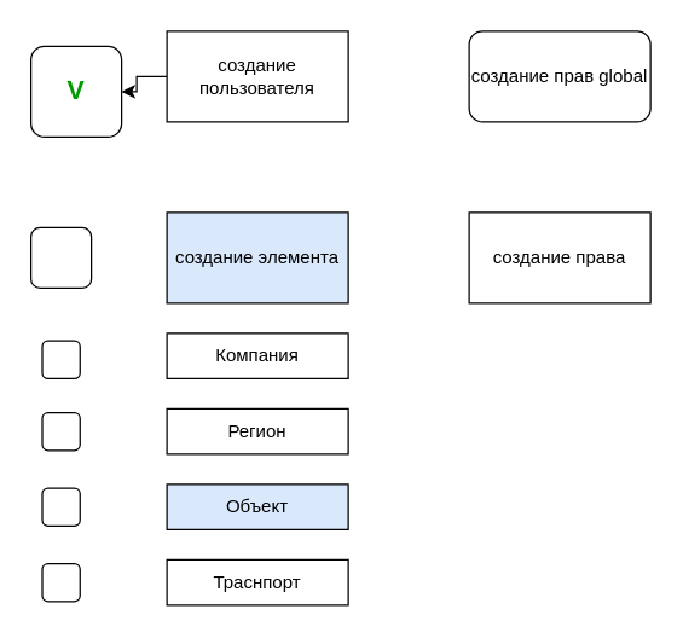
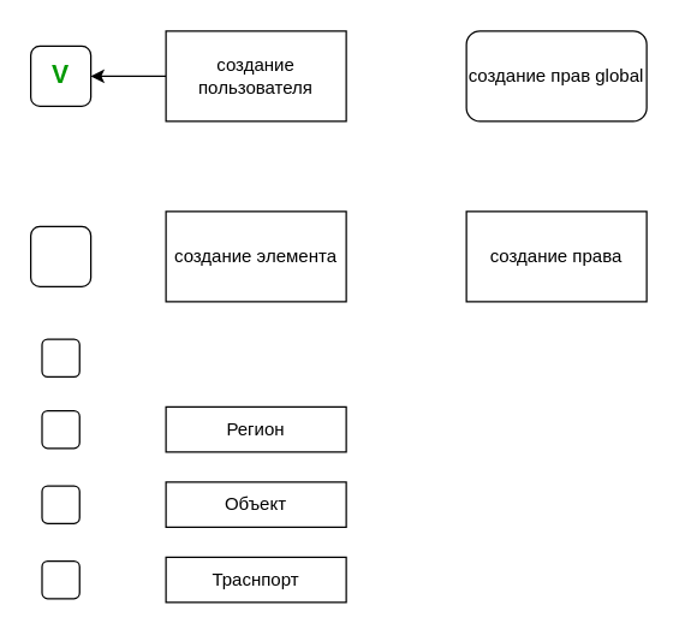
  <mxCell id="0" />
  <mxCell id="1" parent="0" />
  <mxCell id="2" value="" style="edgeStyle=orthogonalEdgeStyle;rounded=0;orthogonalLoop=1;jettySize=auto;html=1;" edge="1" parent="1" source="3" target="7"><mxGeometry relative="1" as="geometry" /></mxCell>
  <mxCell id="3" value="создание пользователя" style="whiteSpace=wrap;html=1;rounded=0;" vertex="1" parent="1"><mxGeometry x="110" y="20" width="120" height="60" as="geometry" /></mxCell>
  <mxCell id="4" value="создание прав global" style="whiteSpace=wrap;html=1;rounded=1;" vertex="1" parent="1"><mxGeometry x="310" y="20" width="120" height="60" as="geometry" /></mxCell>
- <mxCell id="5" value="создание элемента" style="rounded=0;whiteSpace=wrap;html=1;fillColor=#dae8fc;" vertex="1" parent="1"><mxGeometry x="110" y="140" width="120" height="60" as="geometry" /></mxCell>
+ <mxCell id="5" value="создание элемента" style="rounded=0;whiteSpace=wrap;html=1;" vertex="1" parent="1"><mxGeometry x="110" y="140" width="120" height="60" as="geometry" /></mxCell>
  <mxCell id="6" value="создание права" style="whiteSpace=wrap;html=1;rounded=0;" vertex="1" parent="1"><mxGeometry x="310" y="140" width="120" height="60" as="geometry" /></mxCell>
- <mxCell id="7" value="&lt;b&gt;&lt;font color=&quot;#009900&quot; style=&quot;font-size: 17px;&quot;&gt;V&lt;/font&gt;&lt;/b&gt;" style="rounded=1;whiteSpace=wrap;html=1;" vertex="1" parent="1"><mxGeometry x="20" y="30" width="60" height="60" as="geometry" /></mxCell>
+ <mxCell id="7" value="&lt;b&gt;&lt;font color=&quot;#009900&quot; style=&quot;font-size: 17px;&quot;&gt;V&lt;/font&gt;&lt;/b&gt;" style="rounded=1;whiteSpace=wrap;html=1;" vertex="1" parent="1"><mxGeometry x="20" y="30" width="40" height="40" as="geometry" /></mxCell>
  <mxCell id="8" value="" style="rounded=1;whiteSpace=wrap;html=1;" vertex="1" parent="1"><mxGeometry x="20" y="150" width="40" height="40" as="geometry" /></mxCell>
- <mxCell id="9" value="Компания" style="rounded=0;whiteSpace=wrap;html=1;" vertex="1" parent="1"><mxGeometry x="110" y="220" width="120" height="30" as="geometry" /></mxCell>
  <mxCell id="10" value="Регион" style="rounded=0;whiteSpace=wrap;html=1;" vertex="1" parent="1"><mxGeometry x="110" y="270" width="120" height="30" as="geometry" /></mxCell>
- <mxCell id="11" value="Объект" style="rounded=0;whiteSpace=wrap;html=1;fillColor=#dae8fc;" vertex="1" parent="1"><mxGeometry x="110" y="320" width="120" height="30" as="geometry" /></mxCell>
+ <mxCell id="11" value="Объект" style="rounded=0;whiteSpace=wrap;html=1;" vertex="1" parent="1"><mxGeometry x="110" y="320" width="120" height="30" as="geometry" /></mxCell>
  <mxCell id="12" value="Траснпорт" style="rounded=0;whiteSpace=wrap;html=1;" vertex="1" parent="1"><mxGeometry x="110" y="370" width="120" height="30" as="geometry" /></mxCell>
  <mxCell id="13" value="" style="rounded=1;whiteSpace=wrap;html=1;" vertex="1" parent="1"><mxGeometry x="27.5" y="225" width="25" height="25" as="geometry" /></mxCell>
  <mxCell id="14" value="" style="rounded=1;whiteSpace=wrap;html=1;" vertex="1" parent="1"><mxGeometry x="27.5" y="272.5" width="25" height="25" as="geometry" /></mxCell>
  <mxCell id="15" value="" style="rounded=1;whiteSpace=wrap;html=1;" vertex="1" parent="1"><mxGeometry x="27.5" y="322.5" width="25" height="25" as="geometry" /></mxCell>
  <mxCell id="16" value="" style="rounded=1;whiteSpace=wrap;html=1;" vertex="1" parent="1"><mxGeometry x="27.5" y="372.5" width="25" height="25" as="geometry" /></mxCell>
